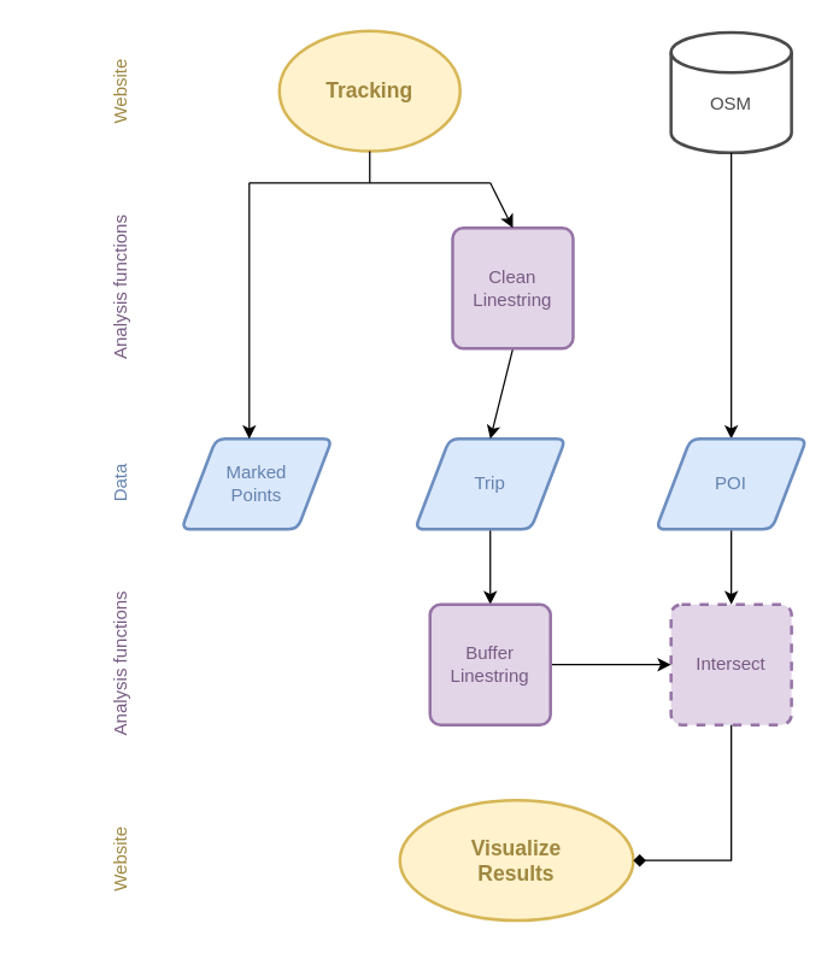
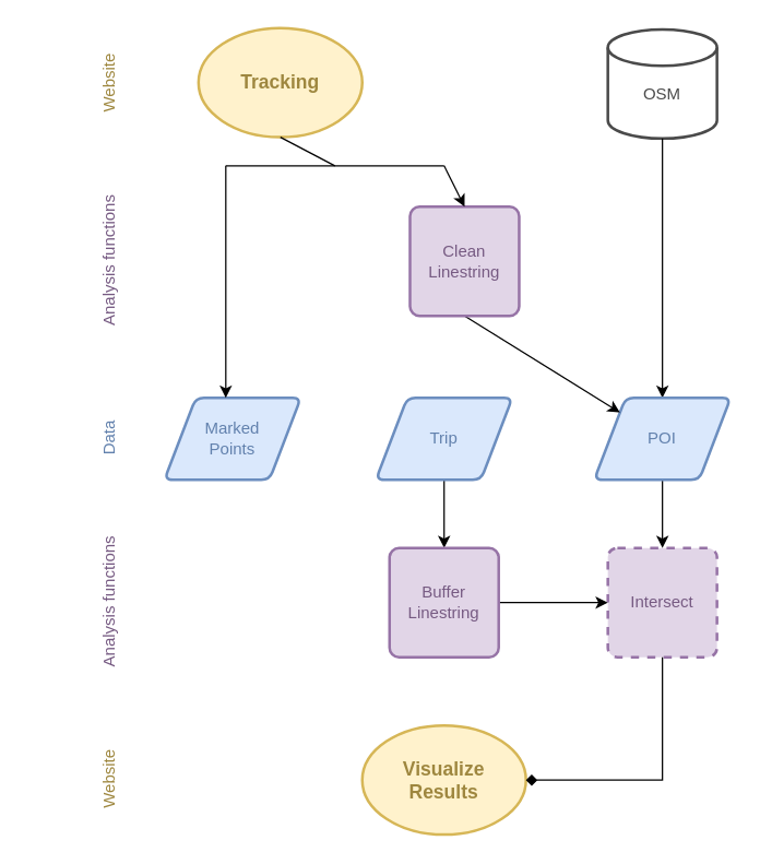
  <mxCell id="0" />
  <mxCell id="1" parent="0" />
  <mxCell id="2" value="&lt;font color=&quot;#4a4a4a&quot;&gt;&lt;br&gt;OSM&lt;/font&gt;" style="strokeWidth=2;html=1;shape=mxgraph.flowchart.database;whiteSpace=wrap;strokeColor=#4A4A4A;" parent="1" vertex="1"><mxGeometry x="445" y="21" width="80" height="80" as="geometry" /></mxCell>
  <mxCell id="3" value="" style="endArrow=classic;html=1;rounded=0;entryX=0.5;entryY=0;entryDx=0;entryDy=0;" parent="1" edge="1" target="10"><mxGeometry width="50" height="50" relative="1" as="geometry"><mxPoint x="485" y="101" as="sourcePoint" /><mxPoint x="484.58" y="151" as="targetPoint" /></mxGeometry></mxCell>
  <mxCell id="4" value="" style="endArrow=classic;html=1;rounded=0;exitX=0.5;exitY=1;exitDx=0;exitDy=0;exitPerimeter=0;entryX=0.5;entryY=0;entryDx=0;entryDy=0;" parent="1" edge="1"><mxGeometry width="50" height="50" relative="1" as="geometry"><mxPoint x="325" y="351" as="sourcePoint" /><mxPoint x="325" y="401" as="targetPoint" /></mxGeometry></mxCell>
  <mxCell id="5" value="&lt;font color=&quot;#765a82&quot;&gt;Intersect&lt;/font&gt;" style="rounded=1;whiteSpace=wrap;html=1;absoluteArcSize=1;arcSize=14;strokeWidth=2;fillColor=#e1d5e7;strokeColor=#9673A6;dashed=1;" parent="1" vertex="1"><mxGeometry x="445" y="401" width="80" height="80" as="geometry" /></mxCell>
  <mxCell id="6" value="" style="endArrow=classic;html=1;rounded=0;exitX=1;exitY=0.5;exitDx=0;exitDy=0;entryX=0;entryY=0.5;entryDx=0;entryDy=0;" parent="1" target="5" edge="1"><mxGeometry width="50" height="50" relative="1" as="geometry"><mxPoint x="365" y="441" as="sourcePoint" /><mxPoint x="535" y="331" as="targetPoint" /></mxGeometry></mxCell>
  <mxCell id="7" value="" style="endArrow=classic;html=1;rounded=0;exitX=0.5;exitY=1;exitDx=0;exitDy=0;exitPerimeter=0;" parent="1" target="5" edge="1"><mxGeometry width="50" height="50" relative="1" as="geometry"><mxPoint x="485" y="351" as="sourcePoint" /><mxPoint x="535" y="331" as="targetPoint" /></mxGeometry></mxCell>
  <mxCell id="8" value="&lt;font color=&quot;#6281ad&quot;&gt;Marked&lt;br&gt;Points&lt;/font&gt;" style="shape=parallelogram;html=1;strokeWidth=2;perimeter=parallelogramPerimeter;whiteSpace=wrap;rounded=1;arcSize=12;size=0.23;labelBackgroundColor=none;fillColor=#dae8fc;strokeColor=#6c8ebf;" parent="1" vertex="1"><mxGeometry x="120" y="291" width="100" height="60" as="geometry" /></mxCell>
  <mxCell id="9" value="&lt;font color=&quot;#6281ad&quot;&gt;Trip&lt;/font&gt;" style="shape=parallelogram;html=1;strokeWidth=2;perimeter=parallelogramPerimeter;whiteSpace=wrap;rounded=1;arcSize=12;size=0.23;fillColor=#dae8fc;strokeColor=#6c8ebf;" parent="1" vertex="1"><mxGeometry x="275" y="291" width="100" height="60" as="geometry" /></mxCell>
  <mxCell id="10" value="&lt;font color=&quot;#6281ad&quot;&gt;POI&lt;/font&gt;" style="shape=parallelogram;html=1;strokeWidth=2;perimeter=parallelogramPerimeter;whiteSpace=wrap;rounded=1;arcSize=12;size=0.23;fillColor=#dae8fc;strokeColor=#6c8ebf;" parent="1" vertex="1"><mxGeometry x="435" y="291" width="100" height="60" as="geometry" /></mxCell>
- <mxCell id="11" value="&lt;font color=&quot;#9e873f&quot;&gt;Tracking&lt;/font&gt;" style="strokeWidth=2;html=1;shape=mxgraph.flowchart.start_1;whiteSpace=wrap;fontStyle=1;fontSize=14;fillColor=#fff2cc;strokeColor=#d6b656;" parent="1" vertex="1"><mxGeometry x="185" y="20" width="120" height="80" as="geometry" /></mxCell>
- <mxCell id="12" value="&lt;font color=&quot;#9e873f&quot;&gt;&lt;b style=&quot;font-size: 14px;&quot;&gt;Visualize&lt;br&gt;Results&lt;/b&gt;&lt;/font&gt;" style="strokeWidth=2;html=1;shape=mxgraph.flowchart.start_1;whiteSpace=wrap;fillColor=#fff2cc;strokeColor=#d6b656;" parent="1" vertex="1"><mxGeometry x="265" y="531" width="155" height="80" as="geometry" /></mxCell>
+ <mxCell id="11" value="&lt;font color=&quot;#9e873f&quot;&gt;Tracking&lt;/font&gt;" style="strokeWidth=2;html=1;shape=mxgraph.flowchart.start_1;whiteSpace=wrap;fontStyle=1;fontSize=14;fillColor=#fff2cc;strokeColor=#d6b656;" parent="1" vertex="1"><mxGeometry x="145" y="20" width="120" height="80" as="geometry" /></mxCell>
+ <mxCell id="12" value="&lt;font color=&quot;#9e873f&quot;&gt;&lt;b style=&quot;font-size: 14px;&quot;&gt;Visualize&lt;br&gt;Results&lt;/b&gt;&lt;/font&gt;" style="strokeWidth=2;html=1;shape=mxgraph.flowchart.start_1;whiteSpace=wrap;fillColor=#fff2cc;strokeColor=#d6b656;" parent="1" vertex="1"><mxGeometry x="265" y="531" width="120" height="80" as="geometry" /></mxCell>
  <mxCell id="13" value="" style="endArrow=diamond;html=1;rounded=0;exitX=0.5;exitY=1;exitDx=0;exitDy=0;entryX=1;entryY=0.5;entryDx=0;entryDy=0;entryPerimeter=0;" parent="1" source="5" target="12" edge="1"><mxGeometry width="50" height="50" relative="1" as="geometry"><mxPoint x="405" y="401" as="sourcePoint" /><mxPoint x="465" y="561" as="targetPoint" /><Array as="points"><mxPoint x="485" y="571" /></Array></mxGeometry></mxCell>
  <mxCell id="14" value="&lt;font color=&quot;#6281ad&quot;&gt;Data&lt;/font&gt;" style="text;html=1;align=center;verticalAlign=middle;resizable=0;points=[];autosize=1;strokeColor=none;fillColor=none;rotation=-90;" parent="1" vertex="1"><mxGeometry x="55" y="306" width="50" height="30" as="geometry" /></mxCell>
  <mxCell id="15" value="&lt;font color=&quot;#765a82&quot;&gt;Analysis functions&lt;/font&gt;" style="text;html=1;align=center;verticalAlign=middle;resizable=0;points=[];autosize=1;strokeColor=none;fillColor=none;rotation=-90;" parent="1" vertex="1"><mxGeometry x="20" y="426" width="120" height="30" as="geometry" /></mxCell>
  <mxCell id="16" value="&lt;font color=&quot;#765a82&quot;&gt;Buffer&lt;br&gt;Linestring&lt;/font&gt;" style="rounded=1;whiteSpace=wrap;html=1;absoluteArcSize=1;arcSize=14;strokeWidth=2;fillColor=#e1d5e7;strokeColor=#9673a6;" parent="1" vertex="1"><mxGeometry x="285" y="401" width="80" height="80" as="geometry" /></mxCell>
  <mxCell id="17" value="&lt;div&gt;&lt;font color=&quot;#9e873f&quot;&gt;Website&lt;/font&gt;&lt;/div&gt;" style="text;html=1;align=center;verticalAlign=middle;resizable=0;points=[];autosize=1;strokeColor=none;fillColor=none;rotation=-90;" parent="1" vertex="1"><mxGeometry x="45" y="46" width="70" height="30" as="geometry" /></mxCell>
  <mxCell id="18" value="&lt;div&gt;&lt;font color=&quot;#9e873f&quot;&gt;Website&lt;/font&gt;&lt;/div&gt;" style="text;html=1;align=center;verticalAlign=middle;resizable=0;points=[];autosize=1;strokeColor=none;fillColor=none;rotation=-90;" parent="1" vertex="1"><mxGeometry x="45" y="556" width="70" height="30" as="geometry" /></mxCell>
  <mxCell id="19" value="&lt;font color=&quot;#765a82&quot;&gt;Analysis functions&lt;/font&gt;" style="text;html=1;align=center;verticalAlign=middle;resizable=0;points=[];autosize=1;strokeColor=none;fillColor=none;rotation=-90;" vertex="1" parent="1"><mxGeometry x="20" y="176" width="120" height="30" as="geometry" /></mxCell>
  <mxCell id="20" value="" style="endArrow=classic;html=1;rounded=0;entryX=0.45;entryY=0;entryDx=0;entryDy=0;entryPerimeter=0;" edge="1" parent="1" target="8"><mxGeometry width="50" height="50" relative="1" as="geometry"><mxPoint x="165" y="121" as="sourcePoint" /><mxPoint x="285" y="121" as="targetPoint" /></mxGeometry></mxCell>
- <mxCell id="21" value="" style="endArrow=classic;html=1;rounded=0;entryX=0.5;entryY=0;entryDx=0;entryDy=0;exitX=0.5;exitY=1;exitDx=0;exitDy=0;" edge="1" parent="1" source="22" target="9"><mxGeometry width="50" height="50" relative="1" as="geometry"><mxPoint x="326" y="221" as="sourcePoint" /><mxPoint x="285" y="191" as="targetPoint" /></mxGeometry></mxCell>
+ <mxCell id="21" value="" style="endArrow=classic;html=1;rounded=0;exitX=0.5;exitY=1;exitDx=0;exitDy=0;" edge="1" parent="1" source="22" target="10"><mxGeometry width="50" height="50" relative="1" as="geometry"><mxPoint x="326" y="221" as="sourcePoint" /><mxPoint x="285" y="191" as="targetPoint" /></mxGeometry></mxCell>
  <mxCell id="22" value="&lt;font color=&quot;#765a82&quot;&gt;Clean&lt;br&gt;Linestring&lt;/font&gt;" style="rounded=1;whiteSpace=wrap;html=1;absoluteArcSize=1;arcSize=14;strokeWidth=2;fillColor=#e1d5e7;strokeColor=#9673a6;" vertex="1" parent="1"><mxGeometry x="300" y="151" width="80" height="80" as="geometry" /></mxCell>
  <mxCell id="23" value="" style="endArrow=classic;html=1;rounded=0;entryX=0.5;entryY=0;entryDx=0;entryDy=0;" edge="1" parent="1" target="22"><mxGeometry width="50" height="50" relative="1" as="geometry"><mxPoint x="325" y="121" as="sourcePoint" /><mxPoint x="327" y="149" as="targetPoint" /></mxGeometry></mxCell>
  <mxCell id="24" value="" style="endArrow=none;html=1;rounded=0;" edge="1" parent="1"><mxGeometry width="50" height="50" relative="1" as="geometry"><mxPoint x="165" y="121" as="sourcePoint" /><mxPoint x="325" y="121" as="targetPoint" /></mxGeometry></mxCell>
  <mxCell id="25" value="" style="endArrow=none;html=1;rounded=0;entryX=0.5;entryY=1;entryDx=0;entryDy=0;entryPerimeter=0;" edge="1" parent="1" target="11"><mxGeometry width="50" height="50" relative="1" as="geometry"><mxPoint x="245" y="121" as="sourcePoint" /><mxPoint x="335" y="121" as="targetPoint" /></mxGeometry></mxCell>
